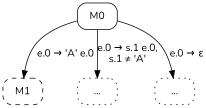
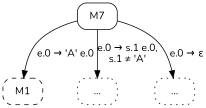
  digraph {
    fontname=Nunito
    node [shape=box style="rounded,dotted" fontname=Nunito]
    edge [fontname=Nunito]
    M1 [style="rounded,dashed"]
-   M0 [style=rounded]
+   M0 [style=rounded label=M7]
    n3 [label="…"]
    n4 [label="…"]
    M0 -> M1 [label="e.0 → 'A' e.0"]
    M0 -> n3 [label="e.0 → s.1 e.0,\ns.1 ≠ 'A'"]
    M0 -> n4 [label="e.0 → ε"]
  }
